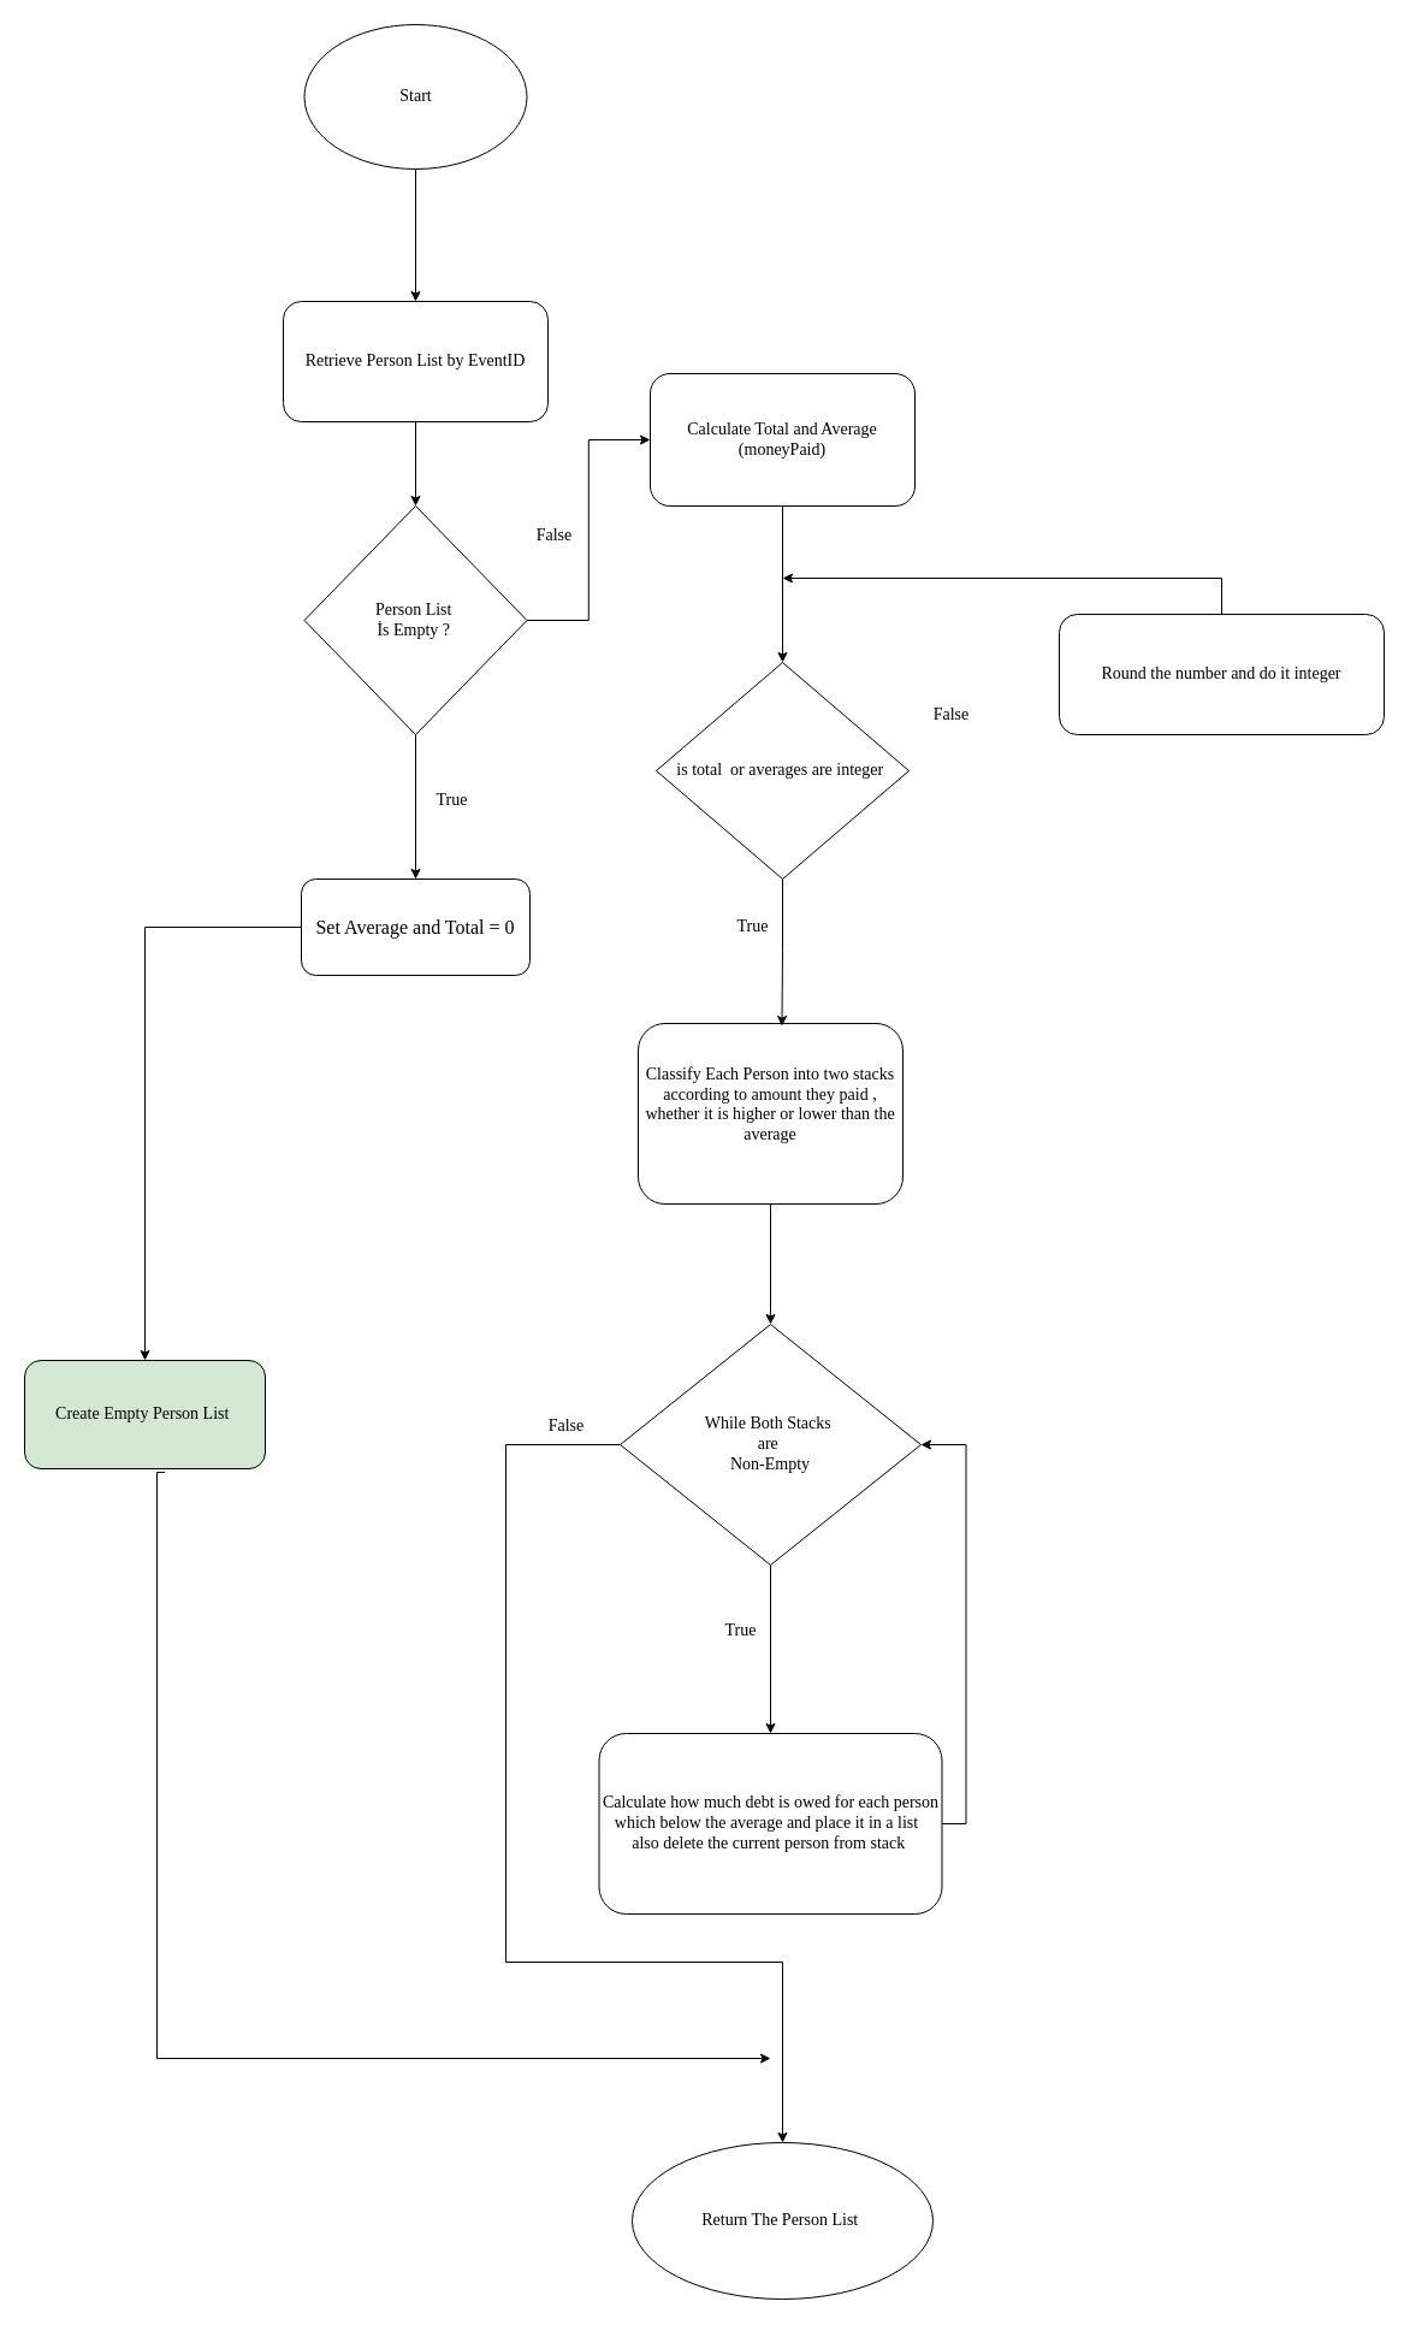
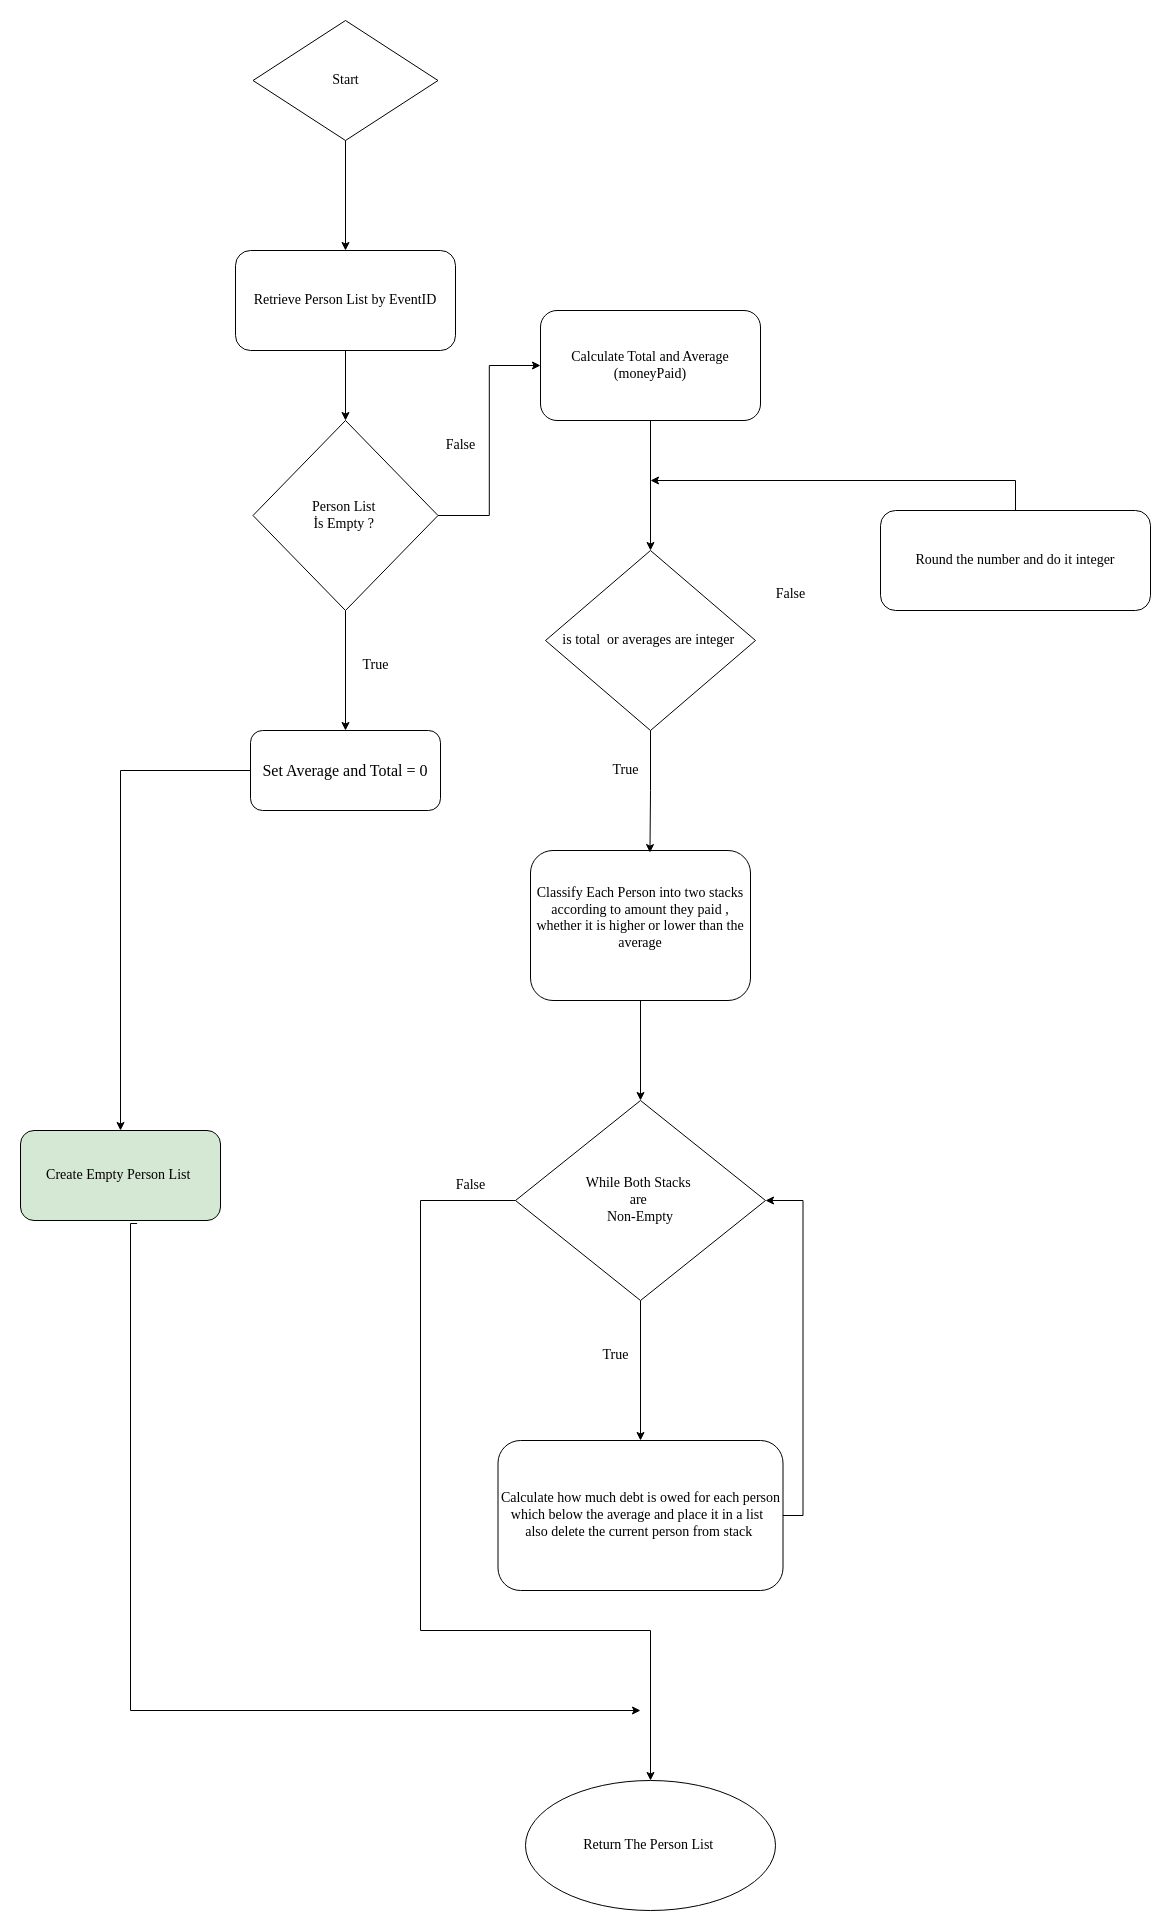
  <mxCell id="0" />
  <mxCell id="1" parent="0" />
  <mxCell id="2" style="edgeStyle=orthogonalEdgeStyle;rounded=0;orthogonalLoop=1;jettySize=auto;html=1;exitX=0.5;exitY=1;exitDx=0;exitDy=0;entryX=0.5;entryY=0;entryDx=0;entryDy=0;" edge="1" parent="1" source="3" target="6"><mxGeometry relative="1" as="geometry" /></mxCell>
  <mxCell id="3" value="&lt;font style=&quot;font-size: 14px;&quot; face=&quot;Verdana&quot;&gt;Retrieve Person List by EventID&lt;/font&gt;" style="rounded=1;whiteSpace=wrap;html=1;" vertex="1" parent="1"><mxGeometry x="235" y="250" width="220" height="100" as="geometry" /></mxCell>
  <mxCell id="4" style="edgeStyle=orthogonalEdgeStyle;rounded=0;orthogonalLoop=1;jettySize=auto;html=1;exitX=0.5;exitY=1;exitDx=0;exitDy=0;entryX=0.5;entryY=0;entryDx=0;entryDy=0;" edge="1" parent="1" source="6" target="12"><mxGeometry relative="1" as="geometry" /></mxCell>
  <mxCell id="5" style="edgeStyle=orthogonalEdgeStyle;rounded=0;orthogonalLoop=1;jettySize=auto;html=1;exitX=1;exitY=0.5;exitDx=0;exitDy=0;entryX=0;entryY=0.5;entryDx=0;entryDy=0;" edge="1" parent="1" source="6" target="8"><mxGeometry relative="1" as="geometry"><mxPoint x="530" y="504.588" as="targetPoint" /></mxGeometry></mxCell>
  <mxCell id="6" value="&lt;font style=&quot;font-size: 14px;&quot; face=&quot;Verdana&quot;&gt;Person List&amp;nbsp;&lt;br&gt;İs Empty ?&amp;nbsp;&lt;/font&gt;" style="rhombus;whiteSpace=wrap;html=1;" vertex="1" parent="1"><mxGeometry x="252.5" y="420" width="185" height="190" as="geometry" /></mxCell>
  <mxCell id="7" style="edgeStyle=orthogonalEdgeStyle;rounded=0;orthogonalLoop=1;jettySize=auto;html=1;exitX=0.5;exitY=1;exitDx=0;exitDy=0;entryX=0.5;entryY=0;entryDx=0;entryDy=0;" edge="1" parent="1" source="8" target="27"><mxGeometry relative="1" as="geometry" /></mxCell>
  <mxCell id="8" value="&lt;font style=&quot;font-size: 14px;&quot; face=&quot;Verdana&quot;&gt;Calculate Total and Average (moneyPaid)&lt;/font&gt;" style="rounded=1;whiteSpace=wrap;html=1;" vertex="1" parent="1"><mxGeometry x="540" y="310" width="220" height="110" as="geometry" /></mxCell>
  <mxCell id="9" style="edgeStyle=orthogonalEdgeStyle;rounded=0;orthogonalLoop=1;jettySize=auto;html=1;exitX=0.5;exitY=1;exitDx=0;exitDy=0;entryX=0.5;entryY=0;entryDx=0;entryDy=0;" edge="1" parent="1" source="10" target="16"><mxGeometry relative="1" as="geometry" /></mxCell>
  <mxCell id="10" value="&lt;font style=&quot;font-size: 14px;&quot; face=&quot;Verdana&quot;&gt;Classify Each Person into two stacks according to amount they paid , whether it is higher or lower than the average&lt;/font&gt;&lt;div&gt;&lt;br&gt;&lt;/div&gt;" style="rounded=1;whiteSpace=wrap;html=1;" vertex="1" parent="1"><mxGeometry x="530" y="850" width="220" height="150" as="geometry" /></mxCell>
  <mxCell id="11" style="edgeStyle=orthogonalEdgeStyle;rounded=0;orthogonalLoop=1;jettySize=auto;html=1;exitX=0;exitY=0.5;exitDx=0;exitDy=0;entryX=0.5;entryY=0;entryDx=0;entryDy=0;" edge="1" parent="1" source="12" target="26"><mxGeometry relative="1" as="geometry" /></mxCell>
  <mxCell id="12" value="&lt;font size=&quot;3&quot; face=&quot;Verdana&quot;&gt;Set Average and Total = 0&lt;/font&gt;" style="rounded=1;whiteSpace=wrap;html=1;" vertex="1" parent="1"><mxGeometry x="250" y="730" width="190" height="80" as="geometry" /></mxCell>
  <mxCell id="13" value="&lt;font style=&quot;font-size: 14px;&quot; face=&quot;Verdana&quot;&gt;Return The Person List&amp;nbsp;&lt;br&gt;&lt;/font&gt;" style="ellipse;whiteSpace=wrap;html=1;" vertex="1" parent="1"><mxGeometry x="525" y="1780" width="250" height="130" as="geometry" /></mxCell>
  <mxCell id="14" style="edgeStyle=orthogonalEdgeStyle;rounded=0;orthogonalLoop=1;jettySize=auto;html=1;exitX=0.5;exitY=1;exitDx=0;exitDy=0;entryX=0.5;entryY=0;entryDx=0;entryDy=0;" edge="1" parent="1" source="16" target="18"><mxGeometry relative="1" as="geometry" /></mxCell>
  <mxCell id="15" style="edgeStyle=orthogonalEdgeStyle;rounded=0;orthogonalLoop=1;jettySize=auto;html=1;exitX=0;exitY=0.5;exitDx=0;exitDy=0;entryX=0.5;entryY=0;entryDx=0;entryDy=0;" edge="1" parent="1" source="16" target="13"><mxGeometry relative="1" as="geometry"><Array as="points"><mxPoint x="420" y="1200" /><mxPoint x="420" y="1630" /><mxPoint x="650" y="1630" /></Array></mxGeometry></mxCell>
  <mxCell id="16" value="&lt;font face=&quot;Verdana&quot;&gt;&lt;span style=&quot;font-size: 14px;&quot;&gt;While Both Stacks&amp;nbsp;&lt;br&gt;are&amp;nbsp;&lt;br&gt;Non-Empty&lt;/span&gt;&lt;/font&gt;" style="rhombus;whiteSpace=wrap;html=1;" vertex="1" parent="1"><mxGeometry x="515" y="1100" width="250" height="200" as="geometry" /></mxCell>
  <mxCell id="17" style="edgeStyle=orthogonalEdgeStyle;rounded=0;orthogonalLoop=1;jettySize=auto;html=1;exitX=1;exitY=0.5;exitDx=0;exitDy=0;entryX=1;entryY=0.5;entryDx=0;entryDy=0;" edge="1" parent="1" source="18" target="16"><mxGeometry relative="1" as="geometry" /></mxCell>
  <mxCell id="18" value="&lt;font style=&quot;font-size: 14px;&quot; face=&quot;Verdana&quot;&gt;Calculate how much debt is owed for each person which below the average and place it in a list&amp;nbsp;&amp;nbsp;&lt;br&gt;also delete the current person from stack&amp;nbsp;&lt;/font&gt;" style="rounded=1;whiteSpace=wrap;html=1;" vertex="1" parent="1"><mxGeometry x="497.5" y="1440" width="285" height="150" as="geometry" /></mxCell>
  <mxCell id="19" style="edgeStyle=orthogonalEdgeStyle;rounded=0;orthogonalLoop=1;jettySize=auto;html=1;exitX=0.5;exitY=1;exitDx=0;exitDy=0;entryX=0.5;entryY=0;entryDx=0;entryDy=0;" edge="1" parent="1" source="20" target="3"><mxGeometry relative="1" as="geometry" /></mxCell>
- <mxCell id="20" value="&lt;font style=&quot;font-size: 14px;&quot; face=&quot;Verdana&quot;&gt;Start&lt;/font&gt;" style="ellipse;whiteSpace=wrap;html=1;" vertex="1" parent="1"><mxGeometry x="252.5" y="20" width="185" height="120" as="geometry" /></mxCell>
+ <mxCell id="20" value="&lt;font style=&quot;font-size: 14px;&quot; face=&quot;Verdana&quot;&gt;Start&lt;/font&gt;" style="rhombus;whiteSpace=wrap;html=1;" vertex="1" parent="1"><mxGeometry x="252.5" y="20" width="185" height="120" as="geometry" /></mxCell>
  <mxCell id="21" value="&lt;font style=&quot;font-size: 14px;&quot; face=&quot;Verdana&quot;&gt;True&lt;/font&gt;" style="text;html=1;align=center;verticalAlign=middle;resizable=0;points=[];autosize=1;strokeColor=none;fillColor=none;" vertex="1" parent="1"><mxGeometry x="590" y="1340" width="50" height="30" as="geometry" /></mxCell>
  <mxCell id="22" value="&lt;font style=&quot;font-size: 14px;&quot; face=&quot;Verdana&quot;&gt;False&lt;/font&gt;" style="text;html=1;align=center;verticalAlign=middle;resizable=0;points=[];autosize=1;strokeColor=none;fillColor=none;" vertex="1" parent="1"><mxGeometry x="440" y="1170" width="60" height="30" as="geometry" /></mxCell>
  <mxCell id="23" value="&lt;font style=&quot;font-size: 14px;&quot; face=&quot;Verdana&quot;&gt;True&lt;/font&gt;" style="text;html=1;align=center;verticalAlign=middle;resizable=0;points=[];autosize=1;strokeColor=none;fillColor=none;" vertex="1" parent="1"><mxGeometry x="350" y="650" width="50" height="30" as="geometry" /></mxCell>
  <mxCell id="24" value="&lt;font face=&quot;Verdana&quot; style=&quot;font-size: 14px;&quot;&gt;False&lt;/font&gt;" style="text;html=1;align=center;verticalAlign=middle;resizable=0;points=[];autosize=1;strokeColor=none;fillColor=none;" vertex="1" parent="1"><mxGeometry x="430" y="430" width="60" height="30" as="geometry" /></mxCell>
  <mxCell id="25" style="edgeStyle=orthogonalEdgeStyle;rounded=0;orthogonalLoop=1;jettySize=auto;html=1;exitX=0.583;exitY=1.033;exitDx=0;exitDy=0;exitPerimeter=0;" edge="1" parent="1" source="26"><mxGeometry relative="1" as="geometry"><mxPoint x="640" y="1710" as="targetPoint" /><mxPoint x="130" y="1300" as="sourcePoint" /><Array as="points"><mxPoint x="130" y="1223" /><mxPoint x="130" y="1710" /></Array></mxGeometry></mxCell>
  <mxCell id="26" value="&lt;font style=&quot;font-size: 14px;&quot; face=&quot;Verdana&quot;&gt;Create Empty Person List&amp;nbsp;&lt;/font&gt;" style="rounded=1;whiteSpace=wrap;html=1;fillColor=#d5e8d4;" vertex="1" parent="1"><mxGeometry x="20" y="1130" width="200" height="90" as="geometry" /></mxCell>
  <mxCell id="27" value="&lt;font style=&quot;font-size: 14px;&quot; face=&quot;Verdana&quot;&gt;&amp;nbsp;is total&amp;nbsp; or averages are integer&amp;nbsp;&amp;nbsp;&lt;/font&gt;" style="rhombus;whiteSpace=wrap;html=1;" vertex="1" parent="1"><mxGeometry x="545" y="550" width="210" height="180" as="geometry" /></mxCell>
  <mxCell id="28" value="&lt;font style=&quot;font-size: 14px;&quot; face=&quot;Verdana&quot;&gt;True&lt;/font&gt;" style="text;html=1;align=center;verticalAlign=middle;resizable=0;points=[];autosize=1;strokeColor=none;fillColor=none;" vertex="1" parent="1"><mxGeometry x="600" y="755" width="50" height="30" as="geometry" /></mxCell>
  <mxCell id="29" style="edgeStyle=orthogonalEdgeStyle;rounded=0;orthogonalLoop=1;jettySize=auto;html=1;exitX=0.5;exitY=0;exitDx=0;exitDy=0;" edge="1" parent="1" source="30"><mxGeometry relative="1" as="geometry"><mxPoint x="650" y="480" as="targetPoint" /><Array as="points"><mxPoint x="1015" y="480" /><mxPoint x="650" y="480" /></Array></mxGeometry></mxCell>
  <mxCell id="30" value="&lt;font style=&quot;font-size: 14px;&quot; face=&quot;Verdana&quot;&gt;Round the number and do it integer&lt;/font&gt;" style="rounded=1;whiteSpace=wrap;html=1;" vertex="1" parent="1"><mxGeometry x="880" y="510" width="270" height="100" as="geometry" /></mxCell>
  <mxCell id="31" value="&lt;font style=&quot;font-size: 14px;&quot; face=&quot;Verdana&quot;&gt;False&lt;/font&gt;" style="text;html=1;align=center;verticalAlign=middle;resizable=0;points=[];autosize=1;strokeColor=none;fillColor=none;" vertex="1" parent="1"><mxGeometry x="760" y="579" width="60" height="30" as="geometry" /></mxCell>
  <mxCell id="32" style="edgeStyle=orthogonalEdgeStyle;rounded=0;orthogonalLoop=1;jettySize=auto;html=1;exitX=0.5;exitY=1;exitDx=0;exitDy=0;entryX=0.543;entryY=0.014;entryDx=0;entryDy=0;entryPerimeter=0;" edge="1" parent="1" source="27" target="10"><mxGeometry relative="1" as="geometry" /></mxCell>
